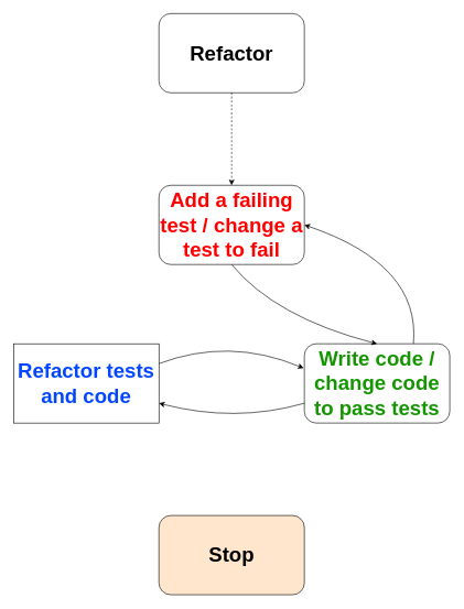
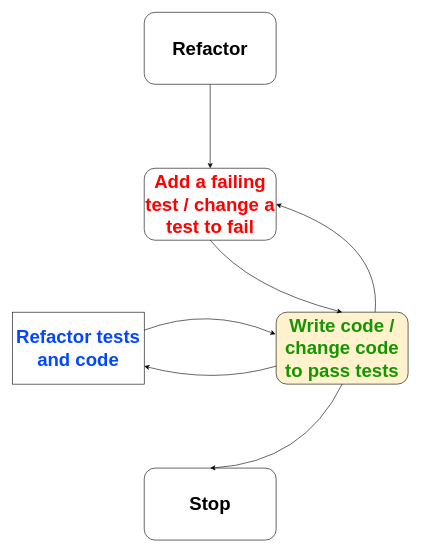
  <mxCell id="0" />
  <mxCell id="1" parent="0" />
  <mxCell id="2" value="&lt;b&gt;&lt;font style=&quot;font-size: 31px;&quot;&gt;Refactor&lt;/font&gt;&lt;/b&gt;" style="rounded=1;whiteSpace=wrap;html=1;" vertex="1" parent="1"><mxGeometry x="240" y="20" width="220" height="120" as="geometry" /></mxCell>
- <mxCell id="3" value="&lt;b&gt;&lt;font style=&quot;font-size: 31px;&quot;&gt;Stop&lt;/font&gt;&lt;/b&gt;" style="rounded=1;whiteSpace=wrap;html=1;fillColor=#ffe6cc;" vertex="1" parent="1"><mxGeometry x="240" y="780" width="220" height="120" as="geometry" /></mxCell>
- <mxCell id="4" value="&lt;b&gt;&lt;font color=&quot;#149600&quot; style=&quot;font-size: 31px;&quot;&gt;Write code / change code to pass tests&lt;/font&gt;&lt;/b&gt;" style="rounded=1;whiteSpace=wrap;html=1;" vertex="1" parent="1"><mxGeometry x="460" y="520" width="220" height="120" as="geometry" /></mxCell>
+ <mxCell id="3" value="&lt;b&gt;&lt;font style=&quot;font-size: 31px;&quot;&gt;Stop&lt;/font&gt;&lt;/b&gt;" style="rounded=1;whiteSpace=wrap;html=1;" vertex="1" parent="1"><mxGeometry x="240" y="780" width="220" height="120" as="geometry" /></mxCell>
+ <mxCell id="4" value="&lt;b&gt;&lt;font color=&quot;#149600&quot; style=&quot;font-size: 31px;&quot;&gt;Write code / change code to pass tests&lt;/font&gt;&lt;/b&gt;" style="rounded=1;whiteSpace=wrap;html=1;fillColor=#fff2cc;" vertex="1" parent="1"><mxGeometry x="460" y="520" width="220" height="120" as="geometry" /></mxCell>
  <mxCell id="5" value="&lt;b&gt;&lt;font color=&quot;#ff0000&quot; style=&quot;font-size: 31px;&quot;&gt;Add a failing test / change a test to fail&lt;/font&gt;&lt;/b&gt;" style="rounded=1;whiteSpace=wrap;html=1;" vertex="1" parent="1"><mxGeometry x="240" y="280" width="220" height="120" as="geometry" /></mxCell>
  <mxCell id="6" value="" style="curved=1;endArrow=classic;html=1;rounded=0;exitX=0.75;exitY=0;exitDx=0;exitDy=0;entryX=1;entryY=0.5;entryDx=0;entryDy=0;" edge="1" parent="1" source="4" target="5"><mxGeometry width="50" height="50" relative="1" as="geometry"><mxPoint x="436" y="470" as="sourcePoint" /><mxPoint x="536" y="340" as="targetPoint" /><Array as="points"><mxPoint x="636" y="400" /></Array></mxGeometry></mxCell>
+ <mxCell id="7" value="" style="curved=1;endArrow=classic;html=1;rounded=0;entryX=0.5;entryY=0;entryDx=0;entryDy=0;exitX=0.5;exitY=1;exitDx=0;exitDy=0;" edge="1" parent="1" source="4" target="3"><mxGeometry width="50" height="50" relative="1" as="geometry"><mxPoint x="581" y="730" as="sourcePoint" /><mxPoint x="506" y="790" as="targetPoint" /><Array as="points"><mxPoint x="506" y="770" /></Array></mxGeometry></mxCell>
  <mxCell id="8" value="" style="curved=1;endArrow=classic;html=1;rounded=0;entryX=0.5;entryY=0;entryDx=0;entryDy=0;exitX=0.5;exitY=1;exitDx=0;exitDy=0;" edge="1" parent="1" source="5" target="4"><mxGeometry width="50" height="50" relative="1" as="geometry"><mxPoint x="96" y="430" as="sourcePoint" /><mxPoint x="146" y="380" as="targetPoint" /><Array as="points"><mxPoint x="416" y="480" /></Array></mxGeometry></mxCell>
  <mxCell id="9" value="&lt;b&gt;&lt;font color=&quot;#0346ff&quot; style=&quot;font-size: 31px;&quot;&gt;Refactor tests and code&lt;/font&gt;&lt;/b&gt;" style="whiteSpace=wrap;html=1;rounded=0;" vertex="1" parent="1"><mxGeometry x="20" y="520" width="220" height="120" as="geometry" /></mxCell>
  <mxCell id="10" value="" style="curved=1;endArrow=classic;html=1;rounded=0;exitX=1;exitY=0.25;exitDx=0;exitDy=0;entryX=-0.005;entryY=0.308;entryDx=0;entryDy=0;entryPerimeter=0;" edge="1" parent="1" source="9" target="4"><mxGeometry width="50" height="50" relative="1" as="geometry"><mxPoint x="436" y="470" as="sourcePoint" /><mxPoint x="486" y="420" as="targetPoint" /><Array as="points"><mxPoint x="346" y="510" /></Array></mxGeometry></mxCell>
  <mxCell id="11" value="" style="curved=1;endArrow=classic;html=1;rounded=0;exitX=0;exitY=0.75;exitDx=0;exitDy=0;entryX=1;entryY=0.75;entryDx=0;entryDy=0;" edge="1" parent="1" source="4" target="9"><mxGeometry width="50" height="50" relative="1" as="geometry"><mxPoint x="216" y="560" as="sourcePoint" /><mxPoint x="335" y="567" as="targetPoint" /><Array as="points"><mxPoint x="356" y="640" /></Array></mxGeometry></mxCell>
- <mxCell id="12" value="" style="curved=1;endArrow=classic;html=1;rounded=0;exitX=0.5;exitY=1;exitDx=0;exitDy=0;entryX=0.5;entryY=0;entryDx=0;entryDy=0;dashed=1;" edge="1" parent="1" source="2" target="5"><mxGeometry width="50" height="50" relative="1" as="geometry"><mxPoint x="370" y="470" as="sourcePoint" /><mxPoint x="330" y="190" as="targetPoint" /><Array as="points" /></mxGeometry></mxCell>
+ <mxCell id="12" value="" style="curved=1;endArrow=classic;html=1;rounded=0;exitX=0.5;exitY=1;exitDx=0;exitDy=0;entryX=0.5;entryY=0;entryDx=0;entryDy=0;" edge="1" parent="1" source="2" target="5"><mxGeometry width="50" height="50" relative="1" as="geometry"><mxPoint x="370" y="470" as="sourcePoint" /><mxPoint x="330" y="190" as="targetPoint" /><Array as="points" /></mxGeometry></mxCell>
